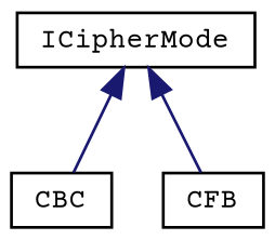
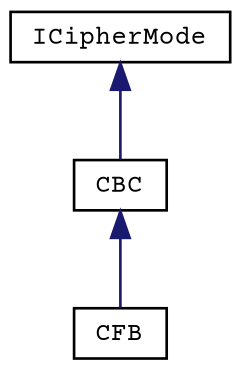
  digraph {
    fontname="Courier Prime"
    rankdir=TB
    node [color=black fillcolor=white fontname="Courier Prime" fontsize=10 shape=record style=filled]
    edge [color=midnightblue dir=back fontname="Courier Prime" fontsize=10 labelfontname=Helvetica labelfontsize=10 style=solid]
    n1 [height=0.2 label=ICipherMode width=0.4]
    n2 [height=0.2 label=CBC width=0.4]
    n3 [height=0.2 label=CFB width=0.4]
    n1 -> n2
-   n1 -> n3
+   n2 -> n3
  }
